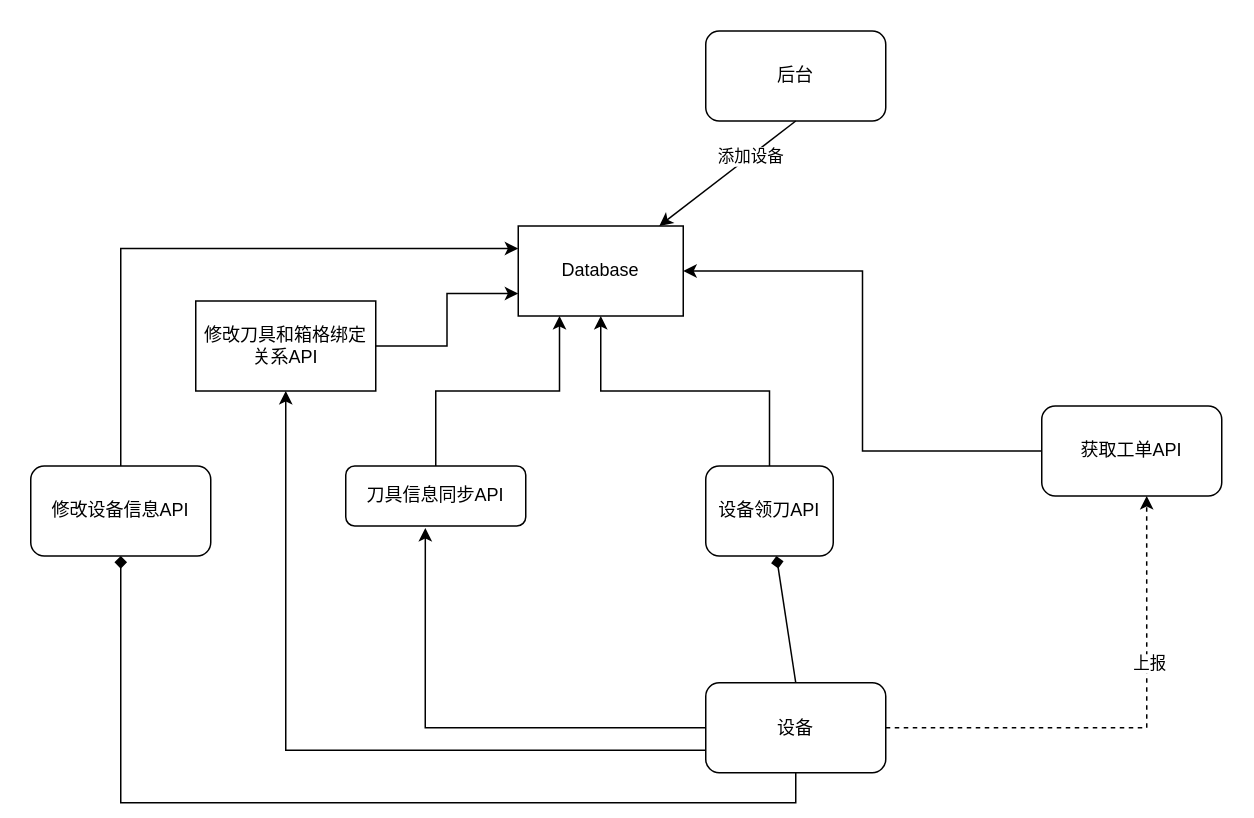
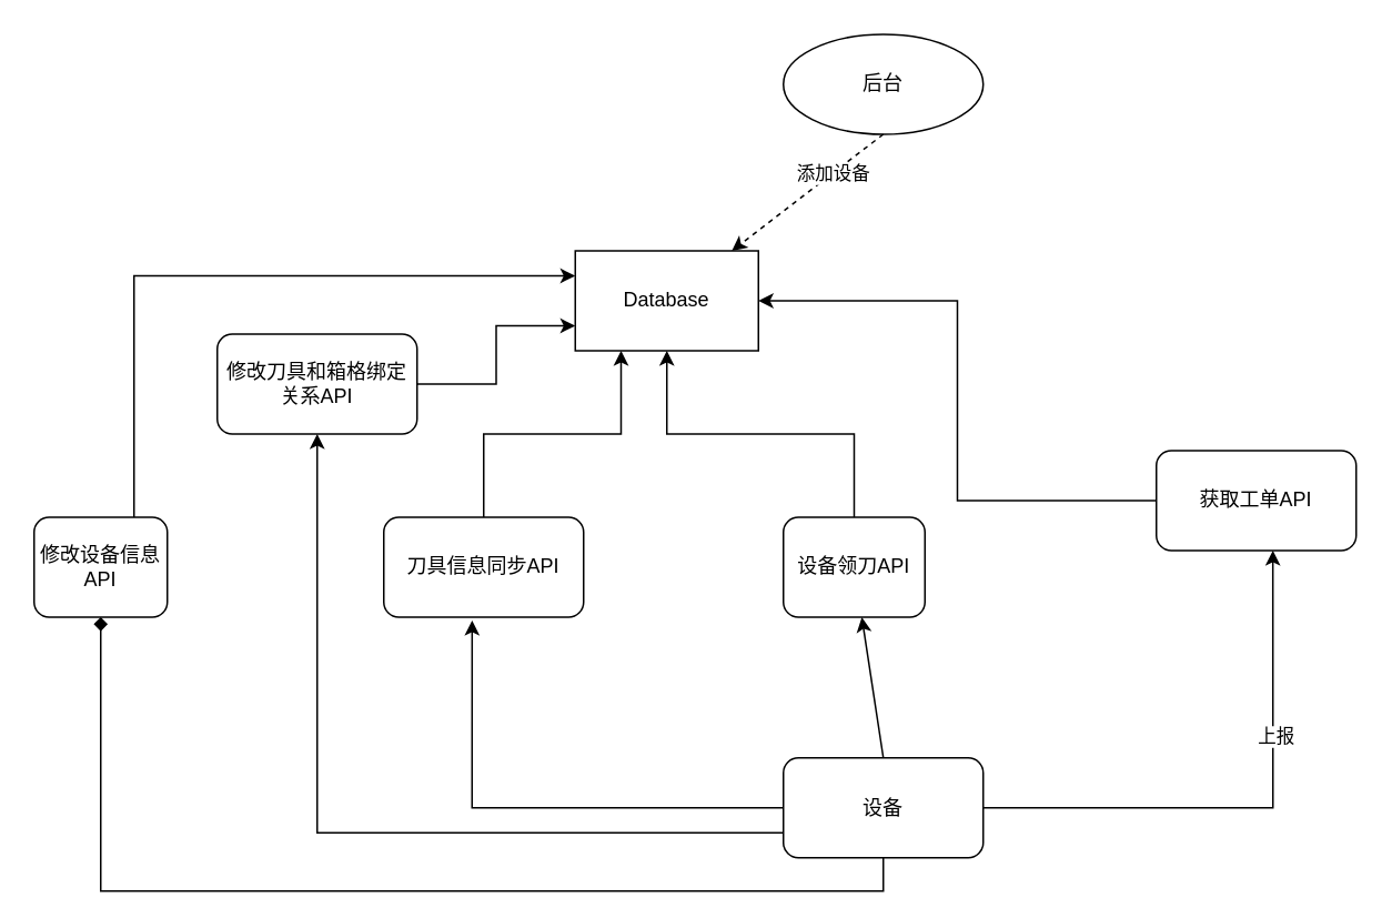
  <mxCell id="0" />
  <mxCell id="1" parent="0" />
- <mxCell id="2" value="后台" style="rounded=1;whiteSpace=wrap;html=1;" parent="1" vertex="1"><mxGeometry x="470" y="20" width="120" height="60" as="geometry" /></mxCell>
+ <mxCell id="2" value="后台" style="ellipse;whiteSpace=wrap;html=1;" parent="1" vertex="1"><mxGeometry x="470" y="20" width="120" height="60" as="geometry" /></mxCell>
  <mxCell id="3" value="Database" style="rounded=0;whiteSpace=wrap;html=1;" parent="1" vertex="1"><mxGeometry x="345" y="150" width="110" height="60" as="geometry" /></mxCell>
- <mxCell id="4" value="" style="endArrow=classic;html=1;exitX=0.5;exitY=1;exitDx=0;exitDy=0;" parent="1" source="2" target="3" edge="1"><mxGeometry width="50" height="50" relative="1" as="geometry"><mxPoint x="640" y="320" as="sourcePoint" /><mxPoint x="690" y="270" as="targetPoint" /></mxGeometry></mxCell>
+ <mxCell id="4" value="" style="endArrow=classic;html=1;exitX=0.5;exitY=1;exitDx=0;exitDy=0;dashed=1;" parent="1" source="2" target="3" edge="1"><mxGeometry width="50" height="50" relative="1" as="geometry"><mxPoint x="640" y="320" as="sourcePoint" /><mxPoint x="690" y="270" as="targetPoint" /></mxGeometry></mxCell>
  <mxCell id="5" value="添加设备" style="edgeLabel;html=1;align=center;verticalAlign=middle;resizable=0;points=[];" parent="4" vertex="1" connectable="0"><mxGeometry x="-0.343" relative="1" as="geometry"><mxPoint as="offset" /></mxGeometry></mxCell>
- <mxCell id="6" style="edgeStyle=orthogonalEdgeStyle;rounded=0;orthogonalLoop=1;jettySize=auto;html=1;exitX=1;exitY=0.5;exitDx=0;exitDy=0;entryX=0.583;entryY=1;entryDx=0;entryDy=0;entryPerimeter=0;dashed=1;" parent="1" source="11" target="16" edge="1"><mxGeometry relative="1" as="geometry" /></mxCell>
+ <mxCell id="6" style="edgeStyle=orthogonalEdgeStyle;rounded=0;orthogonalLoop=1;jettySize=auto;html=1;exitX=1;exitY=0.5;exitDx=0;exitDy=0;entryX=0.583;entryY=1;entryDx=0;entryDy=0;entryPerimeter=0;" parent="1" source="11" target="16" edge="1"><mxGeometry relative="1" as="geometry" /></mxCell>
  <mxCell id="7" value="上报" style="edgeLabel;html=1;align=center;verticalAlign=middle;resizable=0;points=[];" parent="6" vertex="1" connectable="0"><mxGeometry x="0.324" y="-2" relative="1" as="geometry"><mxPoint as="offset" /></mxGeometry></mxCell>
  <mxCell id="8" style="edgeStyle=orthogonalEdgeStyle;rounded=0;orthogonalLoop=1;jettySize=auto;html=1;entryX=0.442;entryY=1.033;entryDx=0;entryDy=0;entryPerimeter=0;" parent="1" source="11" target="18" edge="1"><mxGeometry relative="1" as="geometry" /></mxCell>
  <mxCell id="9" style="edgeStyle=orthogonalEdgeStyle;rounded=0;orthogonalLoop=1;jettySize=auto;html=1;exitX=0.5;exitY=1;exitDx=0;exitDy=0;entryX=0.5;entryY=1;entryDx=0;entryDy=0;endArrow=diamond;" parent="1" source="11" target="20" edge="1"><mxGeometry relative="1" as="geometry" /></mxCell>
  <mxCell id="10" style="edgeStyle=orthogonalEdgeStyle;rounded=0;orthogonalLoop=1;jettySize=auto;html=1;exitX=0;exitY=0.75;exitDx=0;exitDy=0;entryX=0.5;entryY=1;entryDx=0;entryDy=0;" parent="1" source="11" target="22" edge="1"><mxGeometry relative="1" as="geometry" /></mxCell>
  <mxCell id="11" value="设备" style="rounded=1;whiteSpace=wrap;html=1;" parent="1" vertex="1"><mxGeometry x="470" y="454.5" width="120" height="60" as="geometry" /></mxCell>
  <mxCell id="12" style="edgeStyle=orthogonalEdgeStyle;rounded=0;orthogonalLoop=1;jettySize=auto;html=1;exitX=0.5;exitY=0;exitDx=0;exitDy=0;entryX=0.5;entryY=1;entryDx=0;entryDy=0;" parent="1" source="13" target="3" edge="1"><mxGeometry relative="1" as="geometry" /></mxCell>
  <mxCell id="13" value="设备领刀API" style="rounded=1;whiteSpace=wrap;html=1;" parent="1" vertex="1"><mxGeometry x="470" y="310" width="85" height="60" as="geometry" /></mxCell>
- <mxCell id="14" value="" style="endArrow=diamond;html=1;exitX=0.5;exitY=0;exitDx=0;exitDy=0;" parent="1" source="11" target="13" edge="1"><mxGeometry width="50" height="50" relative="1" as="geometry"><mxPoint x="650" y="430" as="sourcePoint" /><mxPoint x="700" y="380" as="targetPoint" /></mxGeometry></mxCell>
+ <mxCell id="14" value="" style="endArrow=classic;html=1;exitX=0.5;exitY=0;exitDx=0;exitDy=0;" parent="1" source="11" target="13" edge="1"><mxGeometry width="50" height="50" relative="1" as="geometry"><mxPoint x="650" y="430" as="sourcePoint" /><mxPoint x="700" y="380" as="targetPoint" /></mxGeometry></mxCell>
  <mxCell id="15" style="edgeStyle=orthogonalEdgeStyle;rounded=0;orthogonalLoop=1;jettySize=auto;html=1;exitX=0;exitY=0.5;exitDx=0;exitDy=0;entryX=1;entryY=0.5;entryDx=0;entryDy=0;" parent="1" source="16" target="3" edge="1"><mxGeometry relative="1" as="geometry" /></mxCell>
  <mxCell id="16" value="获取工单API" style="rounded=1;whiteSpace=wrap;html=1;" parent="1" vertex="1"><mxGeometry x="694" y="270" width="120" height="60" as="geometry" /></mxCell>
  <mxCell id="17" style="edgeStyle=orthogonalEdgeStyle;rounded=0;orthogonalLoop=1;jettySize=auto;html=1;exitX=0.5;exitY=0;exitDx=0;exitDy=0;entryX=0.25;entryY=1;entryDx=0;entryDy=0;" parent="1" source="18" target="3" edge="1"><mxGeometry relative="1" as="geometry"><mxPoint x="460" y="195" as="targetPoint" /></mxGeometry></mxCell>
- <mxCell id="18" value="刀具信息同步API" style="rounded=1;whiteSpace=wrap;html=1;" parent="1" vertex="1"><mxGeometry x="230" y="310" width="120" height="40" as="geometry" /></mxCell>
+ <mxCell id="18" value="刀具信息同步API" style="rounded=1;whiteSpace=wrap;html=1;" parent="1" vertex="1"><mxGeometry x="230" y="310" width="120" height="60" as="geometry" /></mxCell>
  <mxCell id="19" style="edgeStyle=orthogonalEdgeStyle;rounded=0;orthogonalLoop=1;jettySize=auto;html=1;entryX=0;entryY=0.25;entryDx=0;entryDy=0;" parent="1" source="20" target="3" edge="1"><mxGeometry relative="1" as="geometry"><mxPoint x="70" y="140" as="targetPoint" /><Array as="points"><mxPoint x="80" y="165" /></Array></mxGeometry></mxCell>
- <mxCell id="20" value="修改设备信息API" style="rounded=1;whiteSpace=wrap;html=1;" parent="1" vertex="1"><mxGeometry x="20" y="310" width="120" height="60" as="geometry" /></mxCell>
+ <mxCell id="20" value="修改设备信息API" style="rounded=1;whiteSpace=wrap;html=1;" parent="1" vertex="1"><mxGeometry x="20" y="310" width="80" height="60" as="geometry" /></mxCell>
  <mxCell id="21" style="edgeStyle=orthogonalEdgeStyle;rounded=0;orthogonalLoop=1;jettySize=auto;html=1;exitX=1;exitY=0.5;exitDx=0;exitDy=0;entryX=0;entryY=0.75;entryDx=0;entryDy=0;" parent="1" source="22" target="3" edge="1"><mxGeometry relative="1" as="geometry" /></mxCell>
- <mxCell id="22" value="修改刀具和箱格绑定关系API" style="whiteSpace=wrap;html=1;rounded=0;" parent="1" vertex="1"><mxGeometry x="130" y="200" width="120" height="60" as="geometry" /></mxCell>
+ <mxCell id="22" value="修改刀具和箱格绑定关系API" style="rounded=1;whiteSpace=wrap;html=1;" parent="1" vertex="1"><mxGeometry x="130" y="200" width="120" height="60" as="geometry" /></mxCell>
